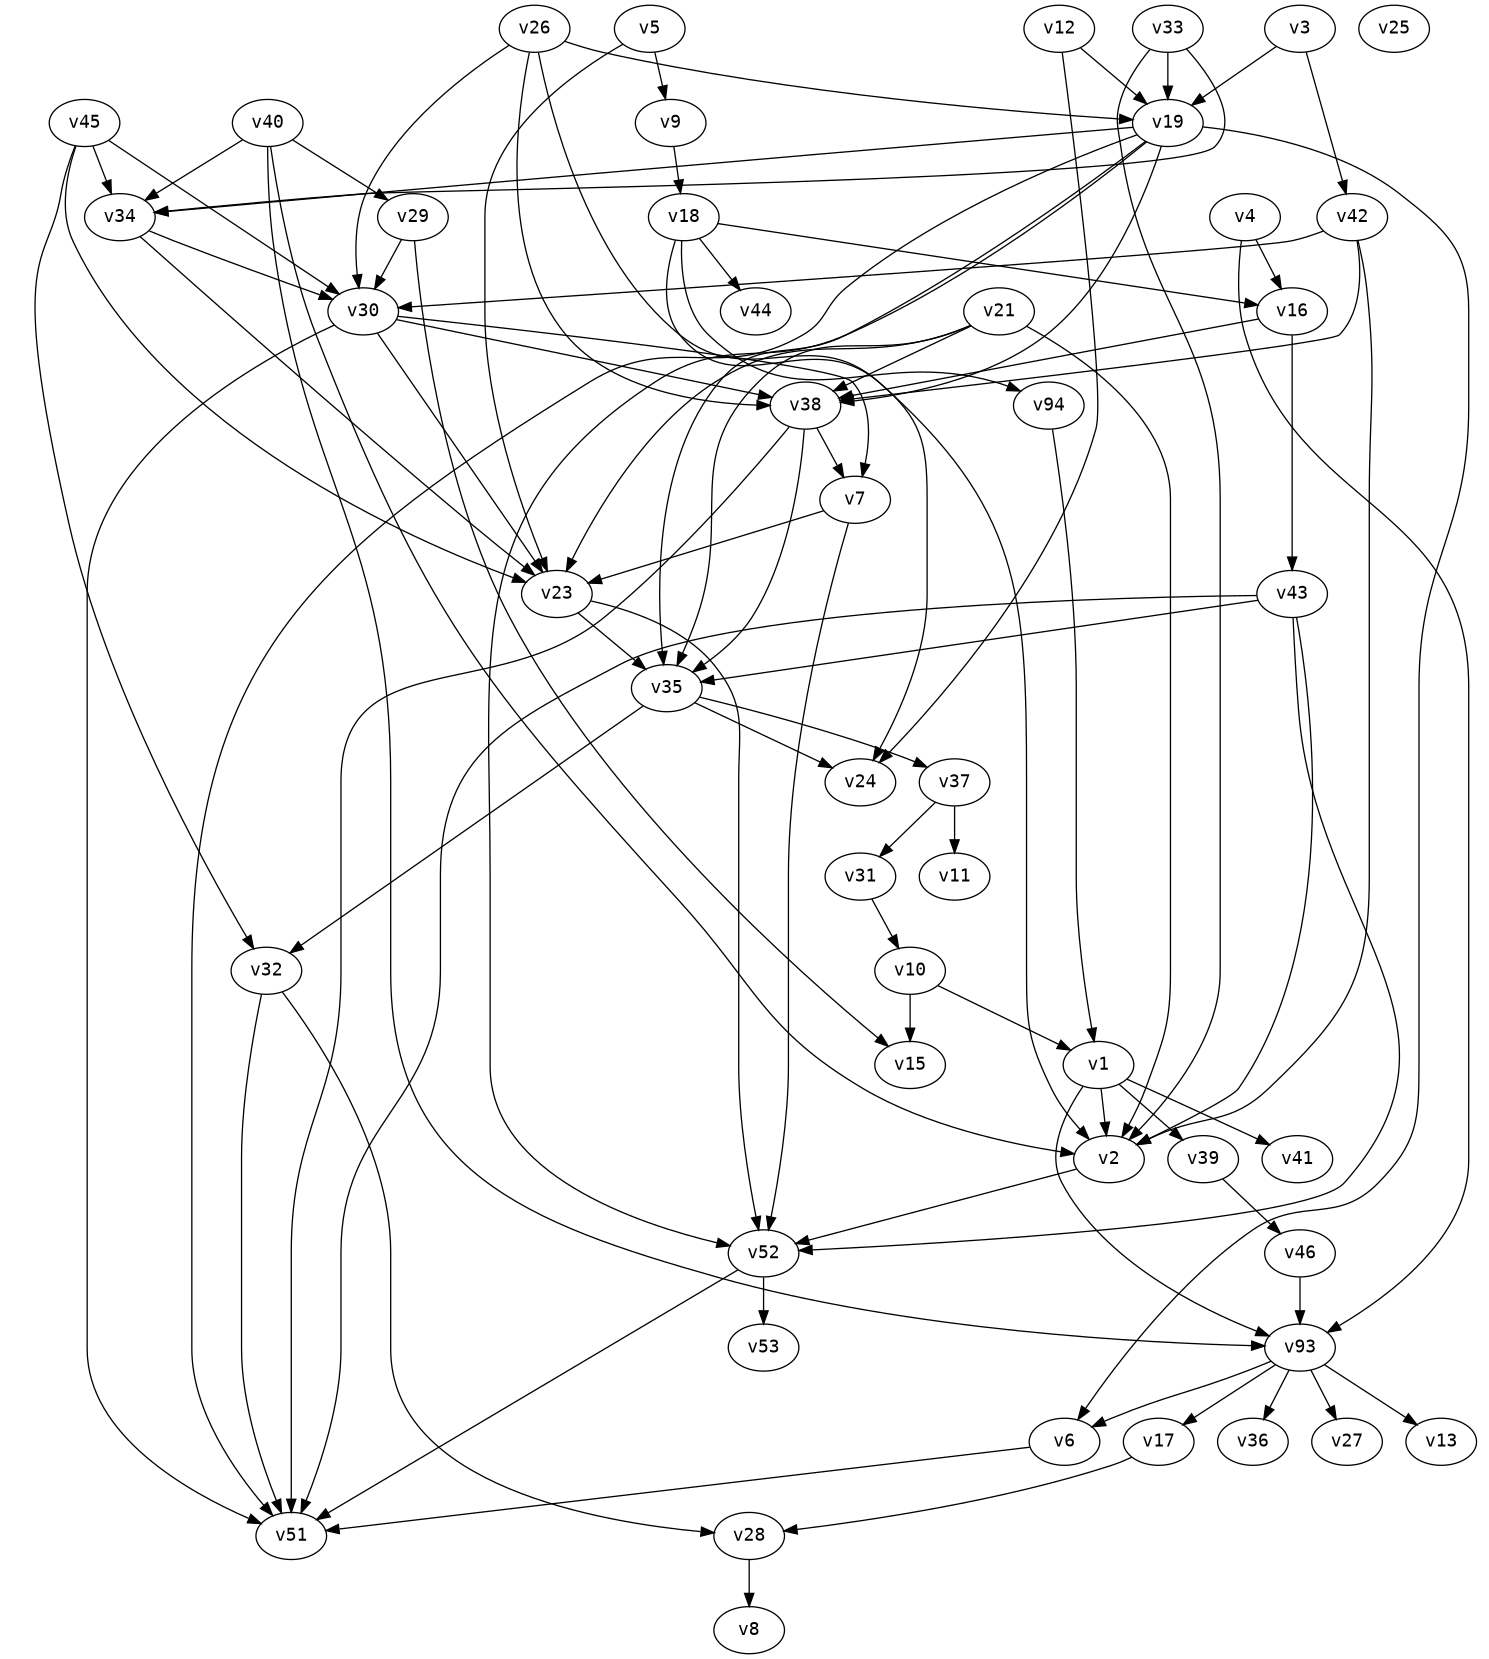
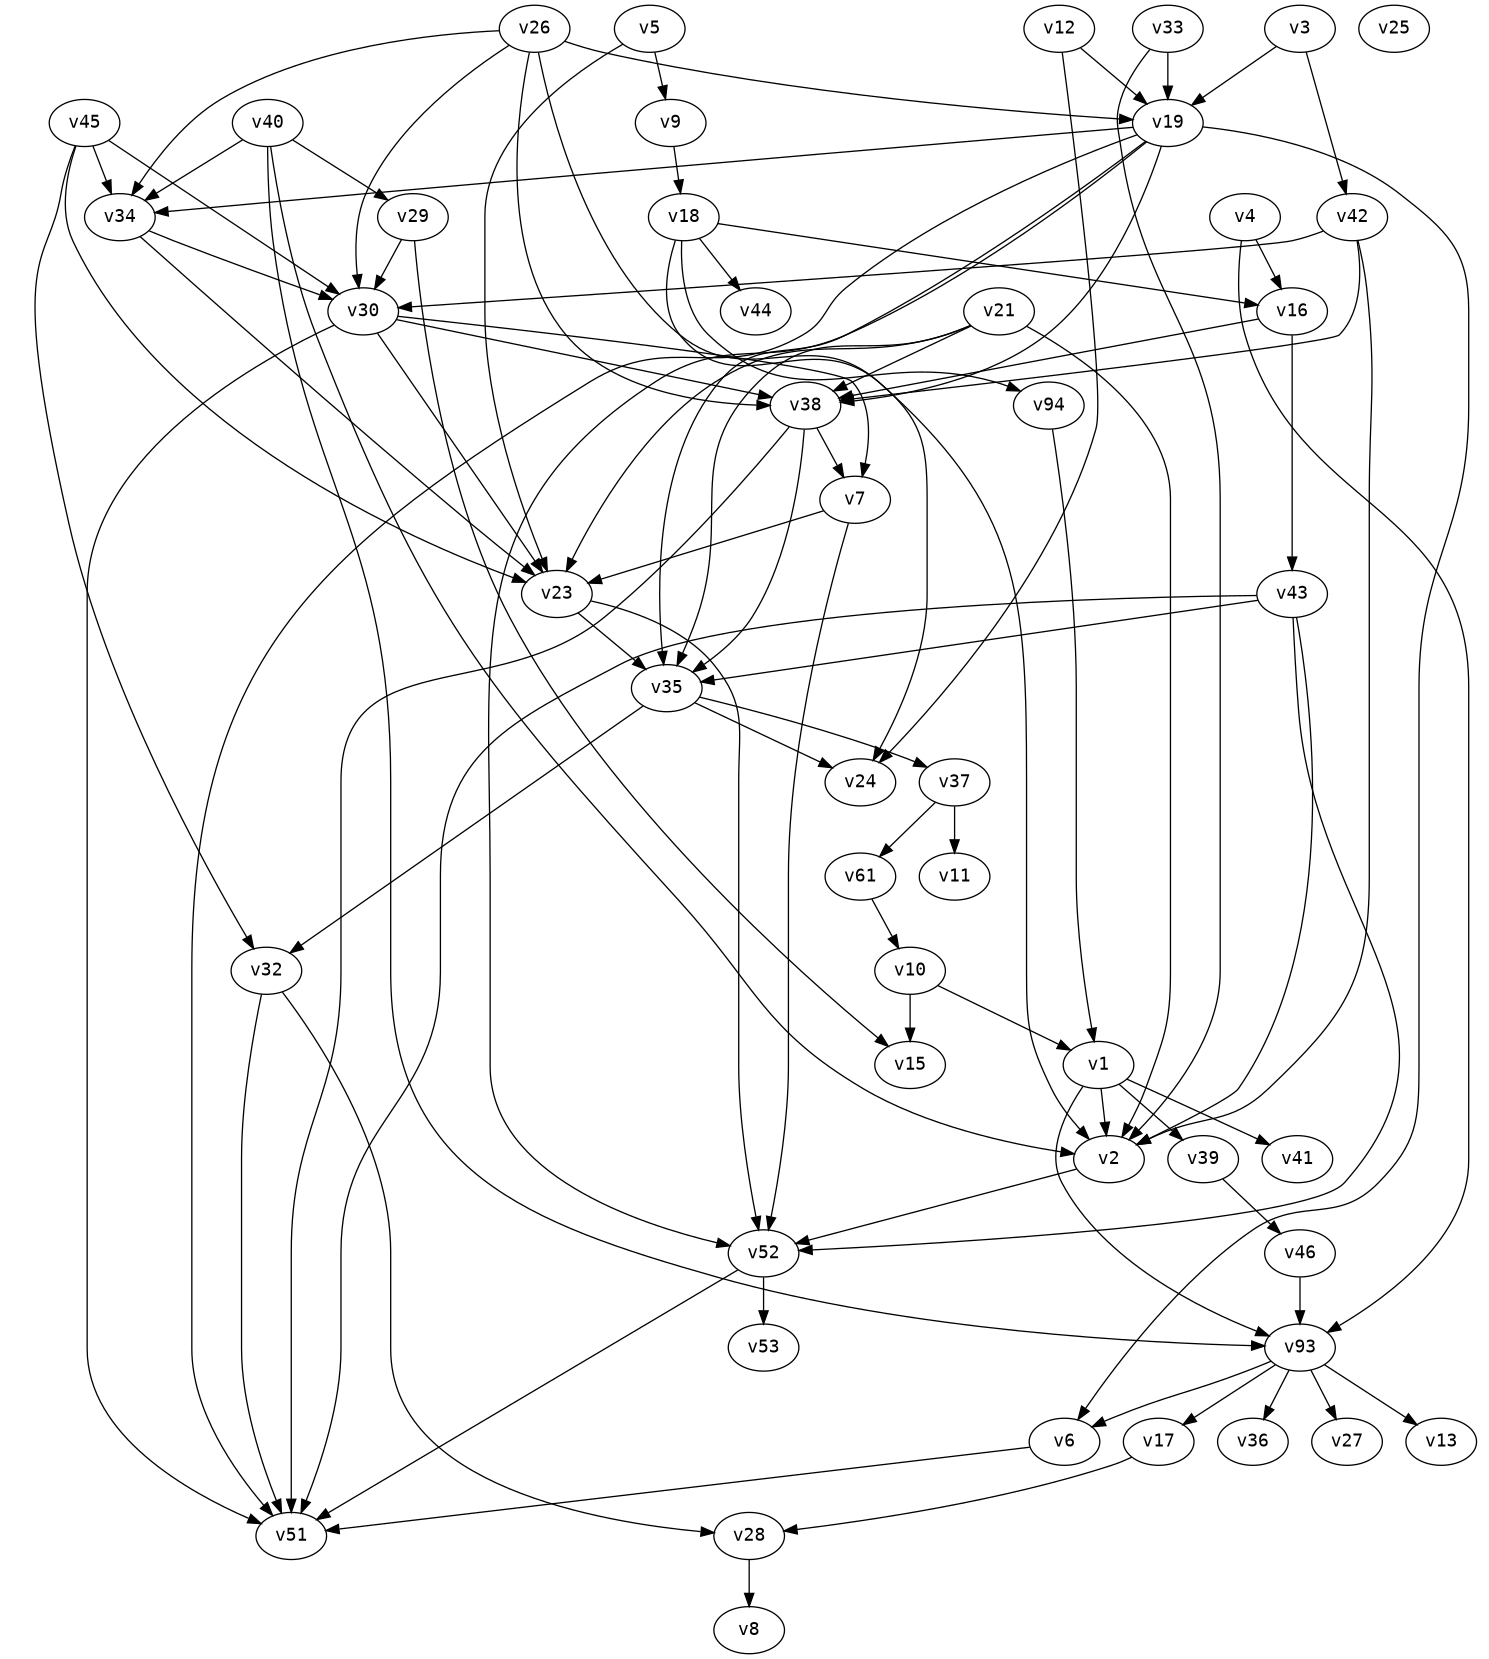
  digraph {
    fontname="DejaVu Sans Mono"
    ordering=out
    node [fontname="DejaVu Sans Mono"]
    edge [fontname="DejaVu Sans Mono"]
    n1 [label=v45]
    n2 [label=v32]
    n3 [label=v23]
    n4 [label=v34]
    n5 [label=v30]
    n6 [label=v51]
    n7 [label=v28]
    n8 [label=v35]
    n9 [label=v52]
    n10 [label=v38]
    n11 [label=v7]
    n12 [label=v8]
    n13 [label=v24]
    n14 [label=v37]
    n15 [label=v53]
    n16 [label=v40]
    n17 [label=v93]
    n18 [label=v2]
    n19 [label=v29]
    n20 [label=v6]
    n21 [label=v17]
    n22 [label=v36]
    n23 [label=v27]
    n24 [label=v13]
    n25 [label=v15]
    n26 [label=v46]
    n27 [label=v33]
    n28 [label=v19]
    n29 [label=v26]
    n30 [label=v25]
    n31 [label=v21]
-   n32 [label=v31]
+   n32 [label=v61]
    n33 [label=v11]
    n34 [label=v12]
    n35 [label=v5]
    n36 [label=v9]
    n37 [label=v18]
    n38 [label=v94]
    n39 [label=v44]
    n40 [label=v16]
    n41 [label=v1]
    n42 [label=v43]
    n43 [label=v39]
    n44 [label=v41]
    n45 [label=v4]
    n46 [label=v3]
    n47 [label=v42]
    n48 [label=v10]
    n1 -> n2
    n1 -> n3
    n1 -> n4
    n1 -> n5
    n2 -> n6
    n2 -> n7
    n3 -> n8
    n3 -> n9
    n4 -> n3
    n4 -> n5
    n5 -> n3
    n5 -> n6
    n5 -> n10
    n5 -> n11
    n7 -> n12
    n8 -> n2
    n8 -> n13
    n8 -> n14
    n9 -> n6
    n9 -> n15
    n10 -> n6
    n10 -> n8
    n10 -> n11
    n11 -> n3
    n11 -> n9
    n14 -> n32
    n14 -> n33
    n16 -> n4
    n16 -> n17
    n16 -> n18
    n16 -> n19
    n17 -> n20
    n17 -> n21
    n17 -> n22
    n17 -> n23
    n17 -> n24
    n18 -> n9
    n19 -> n5
    n19 -> n25
    n20 -> n6
    n21 -> n7
    n26 -> n17
    n27 -> n18
    n27 -> n28
    n28 -> n4
    n28 -> n6
    n28 -> n8
    n28 -> n9
    n28 -> n10
    n28 -> n20
-   n27 -> n4
+   n29 -> n4
    n29 -> n5
    n29 -> n10
    n29 -> n18
    n29 -> n28
    n31 -> n3
    n31 -> n8
    n31 -> n10
    n31 -> n18
    n32 -> n48
    n34 -> n13
    n34 -> n28
    n35 -> n3
    n35 -> n36
    n36 -> n37
    n37 -> n13
    n37 -> n38
    n37 -> n39
    n37 -> n40
    n38 -> n41
    n40 -> n10
    n40 -> n42
    n41 -> n17
    n41 -> n18
    n41 -> n43
    n41 -> n44
    n42 -> n6
    n42 -> n8
    n42 -> n9
    n42 -> n18
    n43 -> n26
    n45 -> n17
    n45 -> n40
    n46 -> n28
    n46 -> n47
    n47 -> n5
    n47 -> n10
    n47 -> n18
    n48 -> n25
    n48 -> n41
  }
